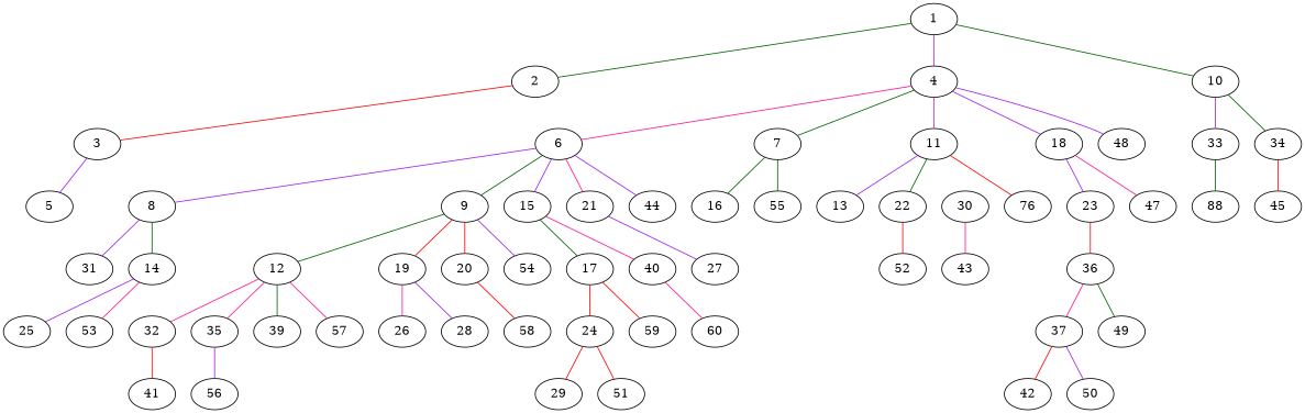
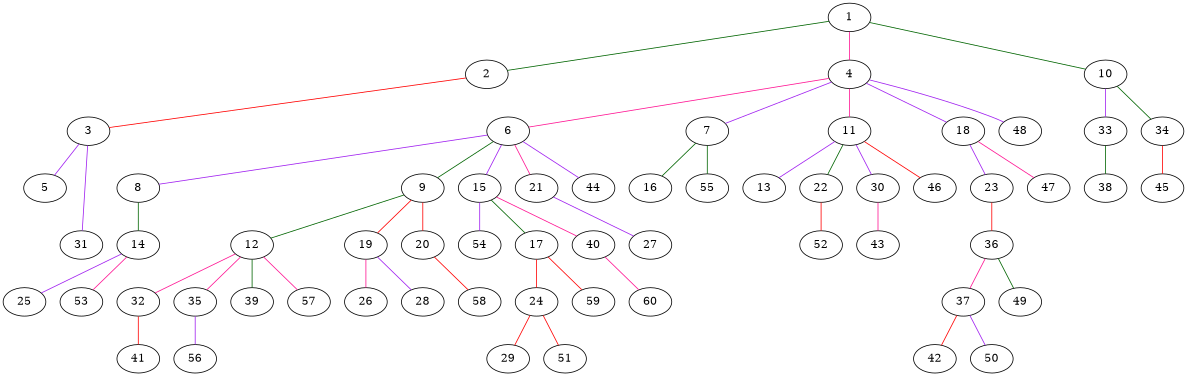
  graph {
    edge [color=purple]
    1
    2
    4
    10
    3
    6
    7
    11
    18
    48
    33
    34
    5
    31
    8
    9
    15
    21
    44
    16
    55
    13
    22
    30
-   46 [label=76]
+   46
    23
    47
-   38 [label=88]
+   38
    45
    14
    12
    19
    20
    54
    17
    40
    27
    52
    43
    36
    25
    53
    32
    35
    39
    57
    26
    28
    58
    24
    59
    60
    41
    56
    29
    51
    37
    49
    42
    50
    1 -- 2 [color=darkgreen]
    1 -- 4 [color=deeppink]
    1 -- 10 [color=darkgreen]
    2 -- 3 [color=red]
    4 -- 6 [color=deeppink]
-   4 -- 7 [color=darkgreen]
+   4 -- 7
    4 -- 11 [color=deeppink]
    4 -- 18
    4 -- 48
    10 -- 33
    10 -- 34 [color=darkgreen]
    3 -- 5
-   8 -- 31
+   3 -- 31
    6 -- 8
    6 -- 9 [color=darkgreen]
    6 -- 15
    6 -- 21 [color=deeppink]
    6 -- 44
    7 -- 16 [color=darkgreen]
    7 -- 55 [color=darkgreen]
    11 -- 13
    11 -- 22 [color=darkgreen]
+   11 -- 30
    11 -- 46 [color=red]
    18 -- 23
    18 -- 47 [color=deeppink]
    33 -- 38 [color=darkgreen]
    34 -- 45 [color=red]
    8 -- 14 [color=darkgreen]
    9 -- 12 [color=darkgreen]
    9 -- 19 [color=red]
    9 -- 20 [color=red]
-   9 -- 54
+   15 -- 54
    15 -- 17 [color=darkgreen]
    15 -- 40 [color=deeppink]
    21 -- 27
    22 -- 52 [color=red]
    30 -- 43 [color=deeppink]
    23 -- 36 [color=red]
    14 -- 25
    14 -- 53 [color=deeppink]
    12 -- 32 [color=deeppink]
    12 -- 35 [color=deeppink]
    12 -- 39 [color=darkgreen]
    12 -- 57 [color=deeppink]
    19 -- 26 [color=deeppink]
    19 -- 28
    20 -- 58 [color=red]
    17 -- 24 [color=red]
    17 -- 59 [color=red]
    40 -- 60 [color=deeppink]
    36 -- 37 [color=deeppink]
    36 -- 49 [color=darkgreen]
    32 -- 41 [color=red]
    35 -- 56
    24 -- 29 [color=red]
    24 -- 51 [color=red]
    37 -- 42 [color=red]
    37 -- 50
  }
